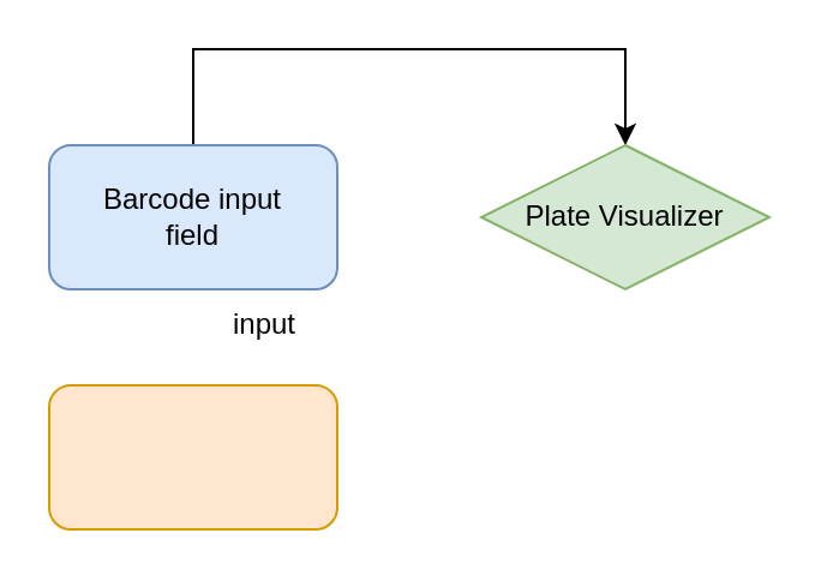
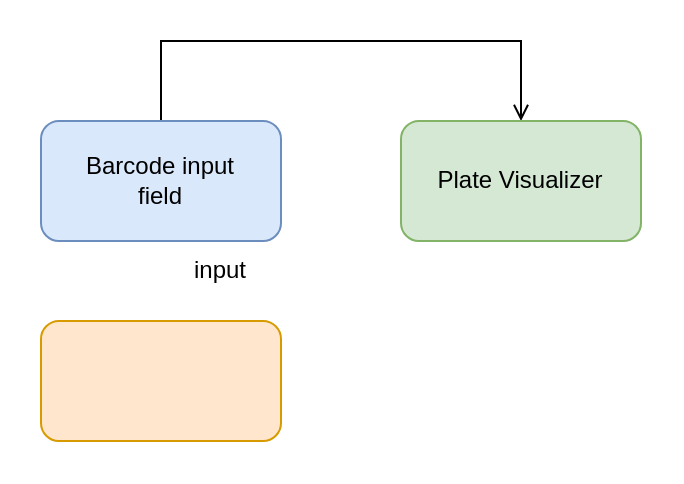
  <mxCell id="0" />
  <mxCell id="1" parent="0" />
- <mxCell id="2" style="edgeStyle=orthogonalEdgeStyle;rounded=0;orthogonalLoop=1;jettySize=auto;html=1;exitX=0.5;exitY=0;exitDx=0;exitDy=0;entryX=0.5;entryY=0;entryDx=0;entryDy=0;" edge="1" parent="1" source="3" target="4"><mxGeometry relative="1" as="geometry"><Array as="points"><mxPoint x="80" y="20" /><mxPoint x="260" y="20" /></Array></mxGeometry></mxCell>
+ <mxCell id="2" style="edgeStyle=orthogonalEdgeStyle;rounded=0;orthogonalLoop=1;jettySize=auto;html=1;exitX=0.5;exitY=0;exitDx=0;exitDy=0;entryX=0.5;entryY=0;entryDx=0;entryDy=0;endArrow=open;" edge="1" parent="1" source="3" target="4"><mxGeometry relative="1" as="geometry"><Array as="points"><mxPoint x="80" y="20" /><mxPoint x="260" y="20" /></Array></mxGeometry></mxCell>
  <mxCell id="3" value="&lt;div&gt;Barcode input&lt;/div&gt;&lt;div&gt;field&lt;/div&gt;" style="rounded=1;whiteSpace=wrap;html=1;fillColor=#dae8fc;strokeColor=#6c8ebf;" vertex="1" parent="1"><mxGeometry x="20" y="60" width="120" height="60" as="geometry" /></mxCell>
- <mxCell id="4" value="&lt;div&gt;Plate Visualizer&lt;br&gt;&lt;/div&gt;" style="rhombus;whiteSpace=wrap;html=1;fillColor=#d5e8d4;strokeColor=#82b366;" vertex="1" parent="1"><mxGeometry x="200" y="60" width="120" height="60" as="geometry" /></mxCell>
+ <mxCell id="4" value="&lt;div&gt;Plate Visualizer&lt;br&gt;&lt;/div&gt;" style="rounded=1;whiteSpace=wrap;html=1;fillColor=#d5e8d4;strokeColor=#82b366;" vertex="1" parent="1"><mxGeometry x="200" y="60" width="120" height="60" as="geometry" /></mxCell>
  <mxCell id="5" value="input" style="text;html=1;strokeColor=none;fillColor=none;align=center;verticalAlign=middle;whiteSpace=wrap;rounded=0;" vertex="1" parent="1"><mxGeometry x="80" y="120" width="60" height="30" as="geometry" /></mxCell>
  <mxCell id="6" value="" style="rounded=1;whiteSpace=wrap;html=1;fillColor=#ffe6cc;strokeColor=#d79b00;" vertex="1" parent="1"><mxGeometry x="20" y="160" width="120" height="60" as="geometry" /></mxCell>
